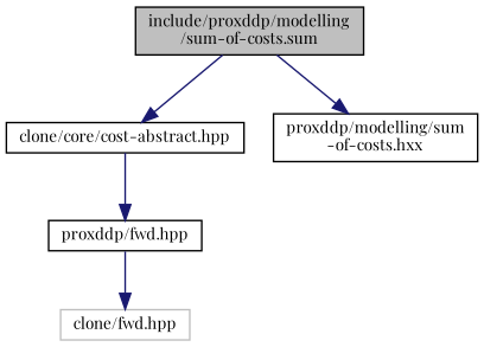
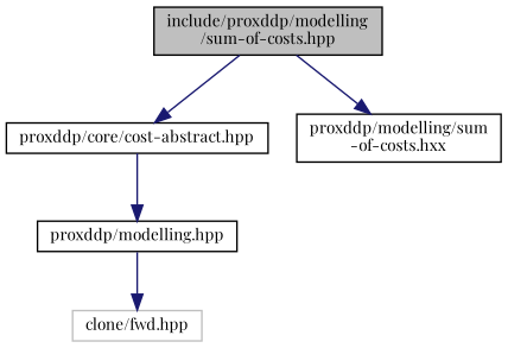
  digraph {
    fontname="Playfair Display"
    node [color=black fontname="Playfair Display" fontsize=10 shape=record]
    edge [color=midnightblue fontname="Playfair Display" fontsize=10 labelfontname=Helvetica labelfontsize=10 style=solid]
-   n1 [fillcolor=grey75 fontcolor=black height=0.2 label="include/proxddp/modelling\l/sum-of-costs.sum" style=filled width=0.4]
-   n2 [height=0.2 label="clone/core/cost-abstract.hpp" width=0.4]
+   n1 [fillcolor=grey75 fontcolor=black height=0.2 label="include/proxddp/modelling\l/sum-of-costs.hpp" style=filled width=0.4]
+   n2 [height=0.2 label="proxddp/core/cost-abstract.hpp" width=0.4]
    n3 [height=0.2 label="proxddp/modelling/sum\l-of-costs.hxx" width=0.4]
-   n4 [height=0.2 label="proxddp/fwd.hpp" width=0.4]
+   n4 [height=0.2 label="proxddp/modelling.hpp" width=0.4]
    n5 [color=grey75 height=0.2 label="clone/fwd.hpp" width=0.4]
    n1 -> n2
    n1 -> n3
    n2 -> n4
    n4 -> n5
  }
